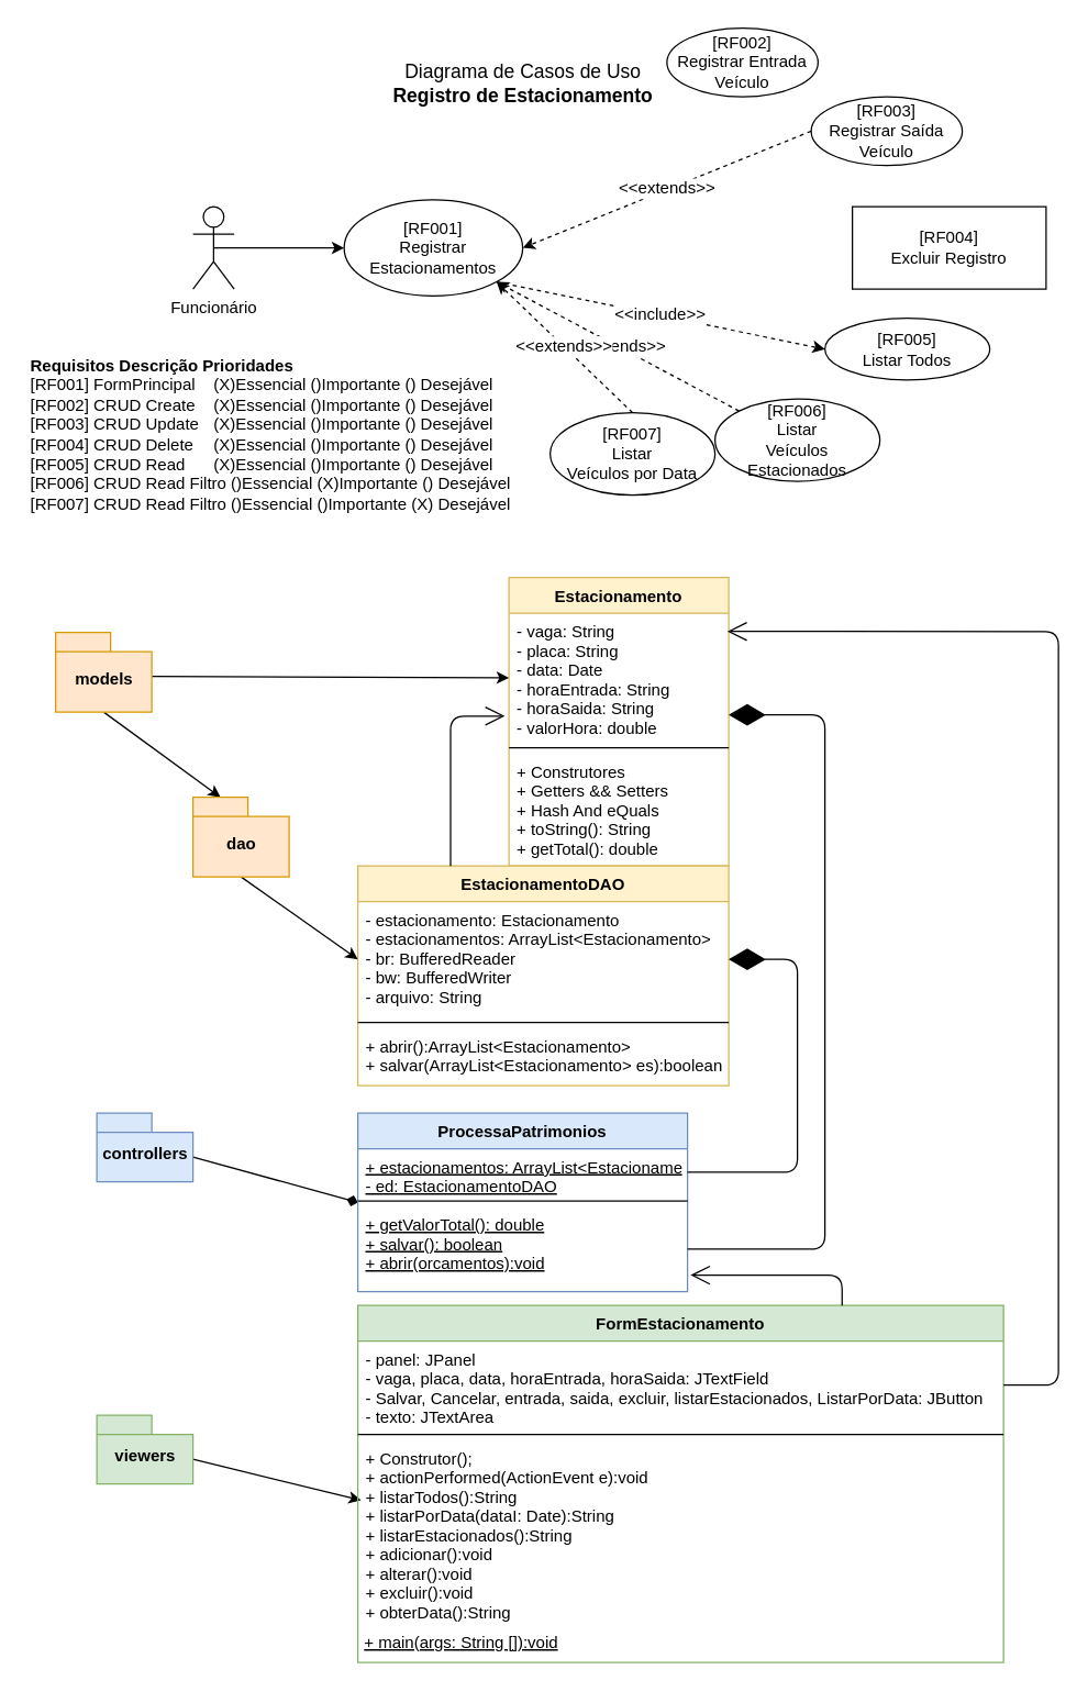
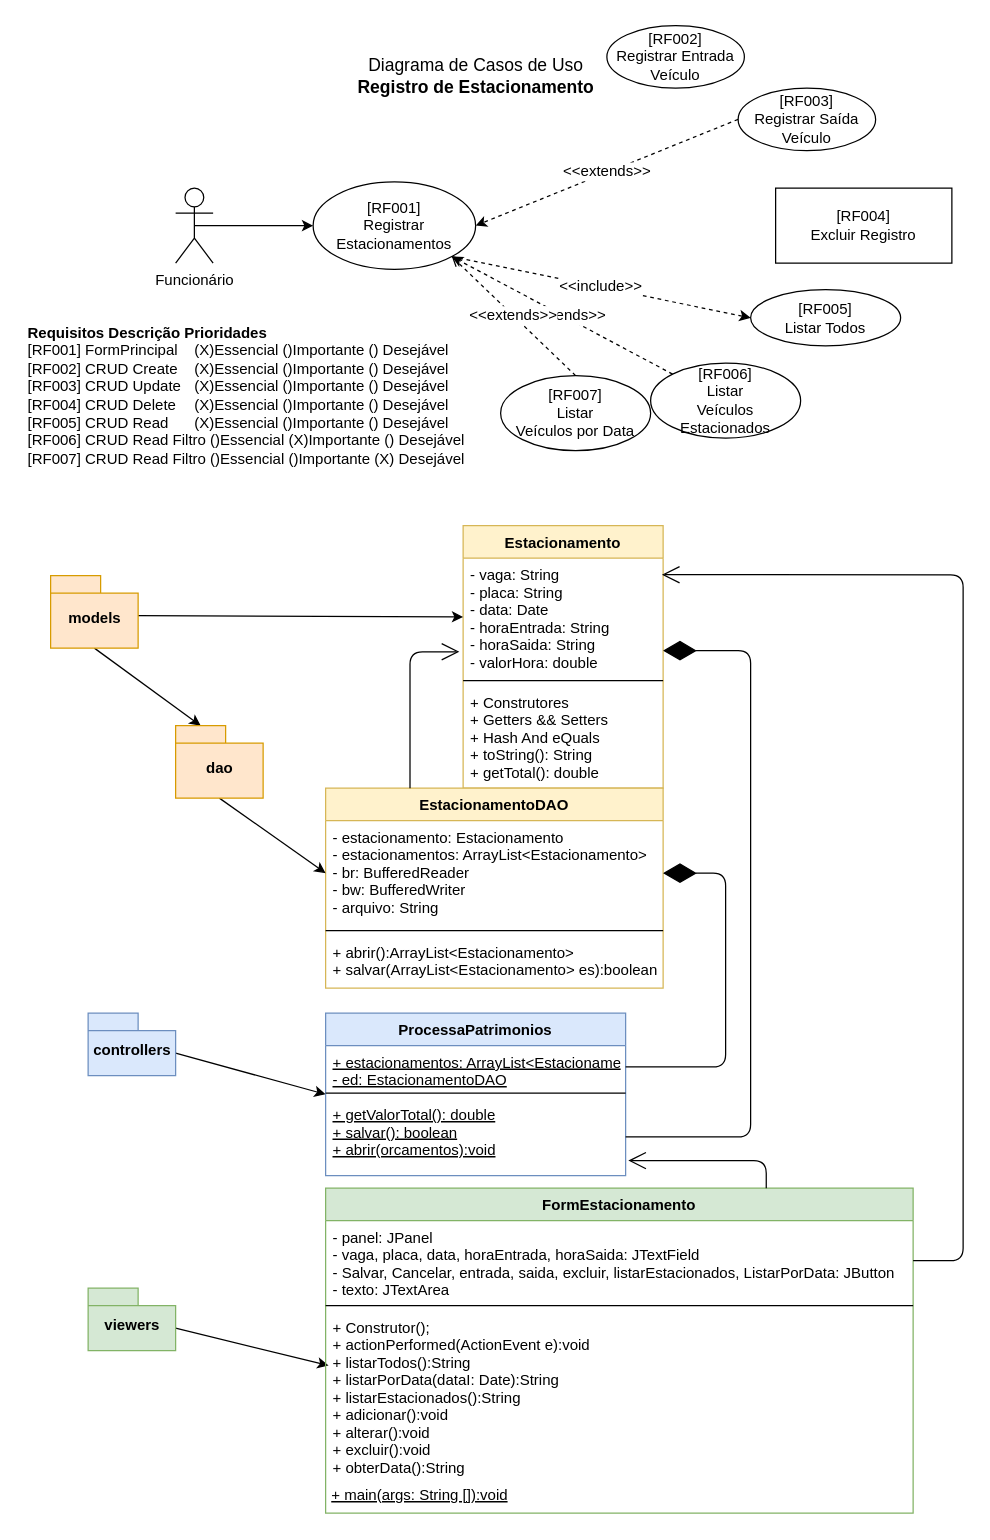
  <mxCell id="0" />
  <mxCell id="1" parent="0" />
  <mxCell id="2" value="Estacionamento" style="swimlane;fontStyle=1;align=center;verticalAlign=top;childLayout=stackLayout;horizontal=1;startSize=26;horizontalStack=0;resizeParent=1;resizeParentMax=0;resizeLast=0;collapsible=1;marginBottom=0;fillColor=#fff2cc;strokeColor=#d6b656;" parent="1" vertex="1"><mxGeometry x="370" y="420" width="160" height="210" as="geometry" /></mxCell>
  <mxCell id="3" value="- vaga: String&#10;- placa: String&#10;- data: Date&#10;- horaEntrada: String&#10;- horaSaida: String&#10;- valorHora: double" style="text;strokeColor=none;fillColor=none;align=left;verticalAlign=top;spacingLeft=4;spacingRight=4;overflow=hidden;rotatable=0;points=[[0,0.5],[1,0.5]];portConstraint=eastwest;" parent="2" vertex="1"><mxGeometry y="26" width="160" height="94" as="geometry" /></mxCell>
  <mxCell id="4" value="" style="line;strokeWidth=1;fillColor=none;align=left;verticalAlign=middle;spacingTop=-1;spacingLeft=3;spacingRight=3;rotatable=0;labelPosition=right;points=[];portConstraint=eastwest;" parent="2" vertex="1"><mxGeometry y="120" width="160" height="8" as="geometry" /></mxCell>
  <mxCell id="5" value="+ Construtores&#10;+ Getters &amp;&amp; Setters&#10;+ Hash And eQuals&#10;+ toString(): String&#10;+ getTotal(): double" style="text;strokeColor=none;fillColor=none;align=left;verticalAlign=top;spacingLeft=4;spacingRight=4;overflow=hidden;rotatable=0;points=[[0,0.5],[1,0.5]];portConstraint=eastwest;" parent="2" vertex="1"><mxGeometry y="128" width="160" height="82" as="geometry" /></mxCell>
  <mxCell id="6" style="rounded=0;orthogonalLoop=1;jettySize=auto;html=1;exitX=0;exitY=0;exitDx=70;exitDy=32;exitPerimeter=0;entryX=0;entryY=0.5;entryDx=0;entryDy=0;" parent="1" source="8" target="3" edge="1"><mxGeometry relative="1" as="geometry" /></mxCell>
  <mxCell id="7" style="rounded=0;orthogonalLoop=1;jettySize=auto;html=1;exitX=0.5;exitY=1;exitDx=0;exitDy=0;exitPerimeter=0;entryX=0;entryY=0;entryDx=20;entryDy=0;entryPerimeter=0;" parent="1" source="8" target="31" edge="1"><mxGeometry relative="1" as="geometry" /></mxCell>
  <mxCell id="8" value="models" style="shape=folder;fontStyle=1;spacingTop=10;tabWidth=40;tabHeight=14;tabPosition=left;html=1;fillColor=#ffe6cc;strokeColor=#d79b00;" parent="1" vertex="1"><mxGeometry x="40" y="460" width="70" height="58" as="geometry" /></mxCell>
- <mxCell id="9" style="rounded=0;orthogonalLoop=1;jettySize=auto;html=1;exitX=0;exitY=0;exitDx=70;exitDy=32;exitPerimeter=0;entryX=0;entryY=0.5;entryDx=0;entryDy=0;endArrow=diamond;" parent="1" source="10" target="33" edge="1"><mxGeometry relative="1" as="geometry" /></mxCell>
+ <mxCell id="9" style="rounded=0;orthogonalLoop=1;jettySize=auto;html=1;exitX=0;exitY=0;exitDx=70;exitDy=32;exitPerimeter=0;entryX=0;entryY=0.5;entryDx=0;entryDy=0;" parent="1" source="10" target="33" edge="1"><mxGeometry relative="1" as="geometry" /></mxCell>
  <mxCell id="10" value="controllers" style="shape=folder;fontStyle=1;spacingTop=10;tabWidth=40;tabHeight=14;tabPosition=left;html=1;fillColor=#dae8fc;strokeColor=#6c8ebf;" parent="1" vertex="1"><mxGeometry x="70" y="810" width="70" height="50" as="geometry" /></mxCell>
  <mxCell id="11" style="rounded=0;orthogonalLoop=1;jettySize=auto;html=1;exitX=0;exitY=0;exitDx=70;exitDy=32;exitPerimeter=0;entryX=0.005;entryY=0.333;entryDx=0;entryDy=0;entryPerimeter=0;" parent="1" source="12" target="40" edge="1"><mxGeometry relative="1" as="geometry" /></mxCell>
  <mxCell id="12" value="viewers" style="shape=folder;fontStyle=1;spacingTop=10;tabWidth=40;tabHeight=14;tabPosition=left;html=1;fillColor=#d5e8d4;strokeColor=#82b366;" parent="1" vertex="1"><mxGeometry x="70" y="1030" width="70" height="50" as="geometry" /></mxCell>
  <mxCell id="13" value="Diagrama de Casos de Uso&lt;br style=&quot;font-size: 14px&quot;&gt;&lt;b style=&quot;font-size: 14px&quot;&gt;Registro de Estacionamento&lt;/b&gt;" style="text;html=1;strokeColor=none;fillColor=none;align=center;verticalAlign=middle;whiteSpace=wrap;rounded=0;fontSize=14;" parent="1" vertex="1"><mxGeometry x="272.5" y="40" width="215" height="40" as="geometry" /></mxCell>
  <mxCell id="14" style="edgeStyle=none;rounded=0;orthogonalLoop=1;jettySize=auto;html=1;exitX=0.5;exitY=0.5;exitDx=0;exitDy=0;exitPerimeter=0;fontSize=12;" parent="1" source="15" target="16" edge="1"><mxGeometry relative="1" as="geometry"><mxPoint x="269" y="220" as="targetPoint" /></mxGeometry></mxCell>
  <mxCell id="15" value="Funcionário" style="shape=umlActor;verticalLabelPosition=bottom;verticalAlign=top;html=1;fontSize=12;" parent="1" vertex="1"><mxGeometry x="140" y="150" width="30" height="60" as="geometry" /></mxCell>
  <mxCell id="16" value="[RF001]&lt;br&gt;Registrar&lt;br&gt;Estacionamentos" style="ellipse;whiteSpace=wrap;html=1;fontSize=12;align=center;" parent="1" vertex="1"><mxGeometry x="250" y="145" width="130" height="70" as="geometry" /></mxCell>
  <mxCell id="17" value="[RF002]&lt;br&gt;Registrar Entrada&lt;br&gt;Veículo" style="ellipse;whiteSpace=wrap;html=1;fontSize=12;align=center;" parent="1" vertex="1"><mxGeometry x="485" y="20" width="110" height="50" as="geometry" /></mxCell>
  <mxCell id="18" value="[RF004]&lt;br&gt;Excluir Registro" style="whiteSpace=wrap;html=1;fontSize=12;align=center;rounded=0;" parent="1" vertex="1"><mxGeometry x="620" y="150" width="141" height="60" as="geometry" /></mxCell>
  <mxCell id="19" value="[RF003]&lt;br&gt;Registrar Saída&lt;br&gt;Veículo" style="ellipse;whiteSpace=wrap;html=1;fontSize=12;align=center;" parent="1" vertex="1"><mxGeometry x="590" y="70" width="110" height="50" as="geometry" /></mxCell>
  <mxCell id="20" value="&amp;lt;&amp;lt;extends&amp;gt;&amp;gt;" style="edgeStyle=none;rounded=0;orthogonalLoop=1;jettySize=auto;html=1;exitX=0;exitY=0.5;exitDx=0;exitDy=0;dashed=1;fontSize=12;entryX=1;entryY=0.5;entryDx=0;entryDy=0;" parent="1" source="19" target="16" edge="1"><mxGeometry relative="1" as="geometry"><mxPoint x="428" y="130" as="targetPoint" /></mxGeometry></mxCell>
  <mxCell id="21" value="[RF005]&lt;br&gt;Listar Todos" style="ellipse;whiteSpace=wrap;html=1;fontSize=12;align=center;" parent="1" vertex="1"><mxGeometry x="600" y="231.25" width="120" height="45" as="geometry" /></mxCell>
  <mxCell id="22" value="[RF006]&lt;br&gt;Listar&lt;br&gt;Veículos Estacionados" style="ellipse;whiteSpace=wrap;html=1;fontSize=12;align=center;" parent="1" vertex="1"><mxGeometry x="520" y="290" width="120" height="60" as="geometry" /></mxCell>
  <mxCell id="23" value="&amp;lt;&amp;lt;include&amp;gt;&amp;gt;" style="edgeStyle=none;rounded=0;orthogonalLoop=1;jettySize=auto;html=1;exitX=1;exitY=1;exitDx=0;exitDy=0;entryX=0;entryY=0.5;entryDx=0;entryDy=0;fontSize=12;dashed=1;" parent="1" source="16" target="21" edge="1"><mxGeometry relative="1" as="geometry" /></mxCell>
  <mxCell id="24" value="&amp;lt;&amp;lt;extends&amp;gt;&amp;gt;" style="edgeStyle=none;rounded=0;orthogonalLoop=1;jettySize=auto;html=1;exitX=0;exitY=0;exitDx=0;exitDy=0;dashed=1;fontSize=12;entryX=1;entryY=1;entryDx=0;entryDy=0;" parent="1" source="22" target="16" edge="1"><mxGeometry relative="1" as="geometry"><mxPoint x="428" y="130" as="targetPoint" /></mxGeometry></mxCell>
  <mxCell id="25" value="&lt;b&gt;Requisitos&lt;span&gt;&#09;&lt;/span&gt;Descrição&lt;span&gt;&#09;&lt;/span&gt;Prioridades&lt;/b&gt;&lt;br&gt;[RF001]&lt;span&gt;&#09;&lt;/span&gt;FormPrincipal&lt;span style=&quot;white-space: pre&quot;&gt;&#09;&lt;/span&gt;(X)Essencial ()Importante () Desejável&lt;br&gt;&lt;span&gt;[RF002]&lt;span&gt;&#09;&lt;/span&gt;CRUD Create&lt;span style=&quot;white-space: pre&quot;&gt;&#09;&lt;/span&gt;&lt;/span&gt;&lt;span&gt;(X)Essencial ()Importante () Desejável&lt;/span&gt;&lt;br&gt;&lt;div&gt;&lt;span&gt;[RF003]&lt;span&gt;&#09;&lt;/span&gt;CRUD Update&lt;span style=&quot;white-space: pre&quot;&gt;&#09;&lt;/span&gt;&lt;/span&gt;&lt;span&gt;(X)Essencial ()Importante () Desejável&lt;/span&gt;&lt;/div&gt;[RF004]&lt;span&gt;&#09;&lt;/span&gt;CRUD Delete&lt;span style=&quot;white-space: pre&quot;&gt;&#09;&lt;/span&gt;(X)Essencial ()Importante () Desejável&lt;br&gt;[RF005]&lt;span&gt;&#09;&lt;/span&gt;CRUD Read&lt;span style=&quot;white-space: pre&quot;&gt;&#09;&lt;/span&gt;(X)Essencial ()Importante () Desejável&lt;br&gt;[RF006]&lt;span&gt;&#09;&lt;/span&gt;CRUD Read Filtro&lt;span&gt;&#09;&lt;/span&gt;()Essencial (X)Importante () Desejável&lt;br&gt;[RF007]&amp;nbsp;CRUD Read Filtro&lt;span&gt;&#09;&lt;/span&gt;()Essencial ()Importante (X) Desejável" style="text;html=1;strokeColor=none;fillColor=none;align=left;verticalAlign=middle;whiteSpace=wrap;rounded=0;" parent="1" vertex="1"><mxGeometry x="20" y="260" width="370" height="112.5" as="geometry" /></mxCell>
  <mxCell id="26" value="EstacionamentoDAO" style="swimlane;fontStyle=1;align=center;verticalAlign=top;childLayout=stackLayout;horizontal=1;startSize=26;horizontalStack=0;resizeParent=1;resizeParentMax=0;resizeLast=0;collapsible=1;marginBottom=0;fontSize=12;fillColor=#fff2cc;strokeColor=#d6b656;" parent="1" vertex="1"><mxGeometry x="260" y="630" width="270" height="160" as="geometry" /></mxCell>
  <mxCell id="27" value="- estacionamento: Estacionamento&#10;- estacionamentos: ArrayList&lt;Estacionamento&gt;&#10;- br: BufferedReader&#10;- bw: BufferedWriter&#10;- arquivo: String" style="text;strokeColor=none;fillColor=none;align=left;verticalAlign=top;spacingLeft=4;spacingRight=4;overflow=hidden;rotatable=0;points=[[0,0.5],[1,0.5]];portConstraint=eastwest;" parent="26" vertex="1"><mxGeometry y="26" width="270" height="84" as="geometry" /></mxCell>
  <mxCell id="28" value="" style="line;strokeWidth=1;fillColor=none;align=left;verticalAlign=middle;spacingTop=-1;spacingLeft=3;spacingRight=3;rotatable=0;labelPosition=right;points=[];portConstraint=eastwest;" parent="26" vertex="1"><mxGeometry y="110" width="270" height="8" as="geometry" /></mxCell>
  <mxCell id="29" value="+ abrir():ArrayList&lt;Estacionamento&gt;&#10;+ salvar(ArrayList&lt;Estacionamento&gt; es):boolean" style="text;strokeColor=none;fillColor=none;align=left;verticalAlign=top;spacingLeft=4;spacingRight=4;overflow=hidden;rotatable=0;points=[[0,0.5],[1,0.5]];portConstraint=eastwest;" parent="26" vertex="1"><mxGeometry y="118" width="270" height="42" as="geometry" /></mxCell>
  <mxCell id="30" style="edgeStyle=none;rounded=0;orthogonalLoop=1;jettySize=auto;html=1;exitX=0.5;exitY=1;exitDx=0;exitDy=0;exitPerimeter=0;entryX=0;entryY=0.5;entryDx=0;entryDy=0;" parent="1" source="31" target="27" edge="1"><mxGeometry relative="1" as="geometry" /></mxCell>
  <mxCell id="31" value="dao" style="shape=folder;fontStyle=1;spacingTop=10;tabWidth=40;tabHeight=14;tabPosition=left;html=1;fillColor=#ffe6cc;strokeColor=#d79b00;" parent="1" vertex="1"><mxGeometry x="140" y="580" width="70" height="58" as="geometry" /></mxCell>
  <mxCell id="32" value="" style="endArrow=open;endFill=1;endSize=12;html=1;exitX=0.25;exitY=0;exitDx=0;exitDy=0;entryX=-0.019;entryY=0.797;entryDx=0;entryDy=0;entryPerimeter=0;edgeStyle=orthogonalEdgeStyle;" parent="1" source="26" target="3" edge="1"><mxGeometry width="160" relative="1" as="geometry"><mxPoint x="290" y="600" as="sourcePoint" /><mxPoint x="450" y="600" as="targetPoint" /></mxGeometry></mxCell>
  <mxCell id="33" value="ProcessaPatrimonios" style="swimlane;fontStyle=1;align=center;verticalAlign=top;childLayout=stackLayout;horizontal=1;startSize=26;horizontalStack=0;resizeParent=1;resizeParentMax=0;resizeLast=0;collapsible=1;marginBottom=0;fillColor=#dae8fc;strokeColor=#6c8ebf;" parent="1" vertex="1"><mxGeometry x="260" y="810" width="240" height="130" as="geometry" /></mxCell>
  <mxCell id="34" value="+ estacionamentos: ArrayList&lt;Estacionamento&gt;&#10;- ed: EstacionamentoDAO" style="text;strokeColor=none;fillColor=none;align=left;verticalAlign=top;spacingLeft=4;spacingRight=4;overflow=hidden;rotatable=0;points=[[0,0.5],[1,0.5]];portConstraint=eastwest;fontStyle=4" parent="33" vertex="1"><mxGeometry y="26" width="240" height="34" as="geometry" /></mxCell>
  <mxCell id="35" value="" style="line;strokeWidth=1;fillColor=none;align=left;verticalAlign=middle;spacingTop=-1;spacingLeft=3;spacingRight=3;rotatable=0;labelPosition=right;points=[];portConstraint=eastwest;" parent="33" vertex="1"><mxGeometry y="60" width="240" height="8" as="geometry" /></mxCell>
  <mxCell id="36" value="+ getValorTotal(): double&#10;+ salvar(): boolean&#10;+ abrir(orcamentos):void" style="text;strokeColor=none;fillColor=none;align=left;verticalAlign=top;spacingLeft=4;spacingRight=4;overflow=hidden;rotatable=0;points=[[0,0.5],[1,0.5]];portConstraint=eastwest;fontStyle=4" parent="33" vertex="1"><mxGeometry y="68" width="240" height="62" as="geometry" /></mxCell>
  <mxCell id="37" value="FormEstacionamento" style="swimlane;fontStyle=1;align=center;verticalAlign=top;childLayout=stackLayout;horizontal=1;startSize=26;horizontalStack=0;resizeParent=1;resizeParentMax=0;resizeLast=0;collapsible=1;marginBottom=0;fillColor=#d5e8d4;strokeColor=#82b366;" parent="1" vertex="1"><mxGeometry x="260" y="950" width="470" height="260" as="geometry" /></mxCell>
  <mxCell id="38" value="&#09;- panel: JPanel&#10;- vaga, placa, data, horaEntrada, horaSaida: JTextField&#10;- Salvar, Cancelar, entrada, saida, excluir, listarEstacionados, ListarPorData: JButton&#10;- texto: JTextArea" style="text;strokeColor=none;fillColor=none;align=left;verticalAlign=top;spacingLeft=4;spacingRight=4;overflow=hidden;rotatable=0;points=[[0,0.5],[1,0.5]];portConstraint=eastwest;fontStyle=0" parent="37" vertex="1"><mxGeometry y="26" width="470" height="64" as="geometry" /></mxCell>
  <mxCell id="39" value="" style="line;strokeWidth=1;fillColor=none;align=left;verticalAlign=middle;spacingTop=-1;spacingLeft=3;spacingRight=3;rotatable=0;labelPosition=right;points=[];portConstraint=eastwest;" parent="37" vertex="1"><mxGeometry y="90" width="470" height="8" as="geometry" /></mxCell>
  <mxCell id="40" value="+ Construtor();&#10;+ actionPerformed(ActionEvent e):void&#10;+ listarTodos():String&#10;+ listarPorData(dataI: Date):String&#10;+ listarEstacionados():String&#10;+ adicionar():void&#10;+ alterar():void&#10;+ excluir():void&#10;+ obterData():String&#10;" style="text;strokeColor=none;fillColor=none;align=left;verticalAlign=top;spacingLeft=4;spacingRight=4;overflow=hidden;rotatable=0;points=[[0,0.5],[1,0.5]];portConstraint=eastwest;fontStyle=0" parent="37" vertex="1"><mxGeometry y="98" width="470" height="132" as="geometry" /></mxCell>
  <mxCell id="41" value="+ main(args: String []):void" style="text;align=left;fontStyle=4;verticalAlign=middle;spacingLeft=3;spacingRight=3;strokeColor=none;rotatable=0;points=[[0,0.5],[1,0.5]];portConstraint=eastwest;" parent="37" vertex="1"><mxGeometry y="230" width="470" height="30" as="geometry" /></mxCell>
  <mxCell id="42" value="" style="endArrow=diamondThin;endFill=1;endSize=24;html=1;exitX=1;exitY=0.5;exitDx=0;exitDy=0;entryX=1;entryY=0.5;entryDx=0;entryDy=0;edgeStyle=orthogonalEdgeStyle;" parent="1" source="34" target="27" edge="1"><mxGeometry width="160" relative="1" as="geometry"><mxPoint x="540" y="830" as="sourcePoint" /><mxPoint x="700" y="830" as="targetPoint" /><Array as="points"><mxPoint x="580" y="853" /><mxPoint x="580" y="698" /></Array></mxGeometry></mxCell>
  <mxCell id="43" value="" style="endArrow=diamondThin;endFill=1;endSize=24;html=1;exitX=1;exitY=0.5;exitDx=0;exitDy=0;edgeStyle=orthogonalEdgeStyle;" parent="1" source="36" target="3" edge="1"><mxGeometry width="160" relative="1" as="geometry"><mxPoint x="490" y="863" as="sourcePoint" /><mxPoint x="580" y="493" as="targetPoint" /><Array as="points"><mxPoint x="600" y="909" /><mxPoint x="600" y="520" /></Array></mxGeometry></mxCell>
  <mxCell id="44" value="" style="endArrow=open;endFill=1;endSize=12;html=1;exitX=0.75;exitY=0;exitDx=0;exitDy=0;entryX=1.009;entryY=0.806;entryDx=0;entryDy=0;entryPerimeter=0;edgeStyle=orthogonalEdgeStyle;" parent="1" source="37" target="36" edge="1"><mxGeometry width="160" relative="1" as="geometry"><mxPoint x="337.5" y="640" as="sourcePoint" /><mxPoint x="376.96" y="527.008" as="targetPoint" /></mxGeometry></mxCell>
  <mxCell id="45" value="" style="endArrow=open;endFill=1;endSize=12;html=1;exitX=1;exitY=0.5;exitDx=0;exitDy=0;entryX=0.994;entryY=0.141;entryDx=0;entryDy=0;entryPerimeter=0;edgeStyle=orthogonalEdgeStyle;" parent="1" source="38" target="3" edge="1"><mxGeometry width="160" relative="1" as="geometry"><mxPoint x="547.5" y="960" as="sourcePoint" /><mxPoint x="491.98" y="937.972" as="targetPoint" /><Array as="points"><mxPoint x="770" y="1008" /><mxPoint x="770" y="459" /></Array></mxGeometry></mxCell>
  <mxCell id="46" value="[RF007]&lt;br&gt;Listar&lt;br&gt;Veículos por Data" style="ellipse;whiteSpace=wrap;html=1;fontSize=12;align=center;" vertex="1" parent="1"><mxGeometry x="400" y="300" width="120" height="60" as="geometry" /></mxCell>
- <mxCell id="47" value="&amp;lt;&amp;lt;extends&amp;gt;&amp;gt;" style="edgeStyle=none;rounded=0;orthogonalLoop=1;jettySize=auto;html=1;exitX=0.5;exitY=0;exitDx=0;exitDy=0;dashed=1;fontSize=12;entryX=1;entryY=1;entryDx=0;entryDy=0;" edge="1" parent="1" source="46" target="16"><mxGeometry relative="1" as="geometry"><mxPoint x="428" y="130" as="targetPoint" /></mxGeometry></mxCell>
+ <mxCell id="47" value="&amp;lt;&amp;lt;extends&amp;gt;&amp;gt;" style="edgeStyle=none;rounded=0;orthogonalLoop=1;jettySize=auto;html=1;exitX=0.5;exitY=0;exitDx=0;exitDy=0;dashed=1;fontSize=12;entryX=1;entryY=1;entryDx=0;entryDy=0;endArrow=open;" edge="1" parent="1" source="46" target="16"><mxGeometry relative="1" as="geometry"><mxPoint x="428" y="130" as="targetPoint" /></mxGeometry></mxCell>
